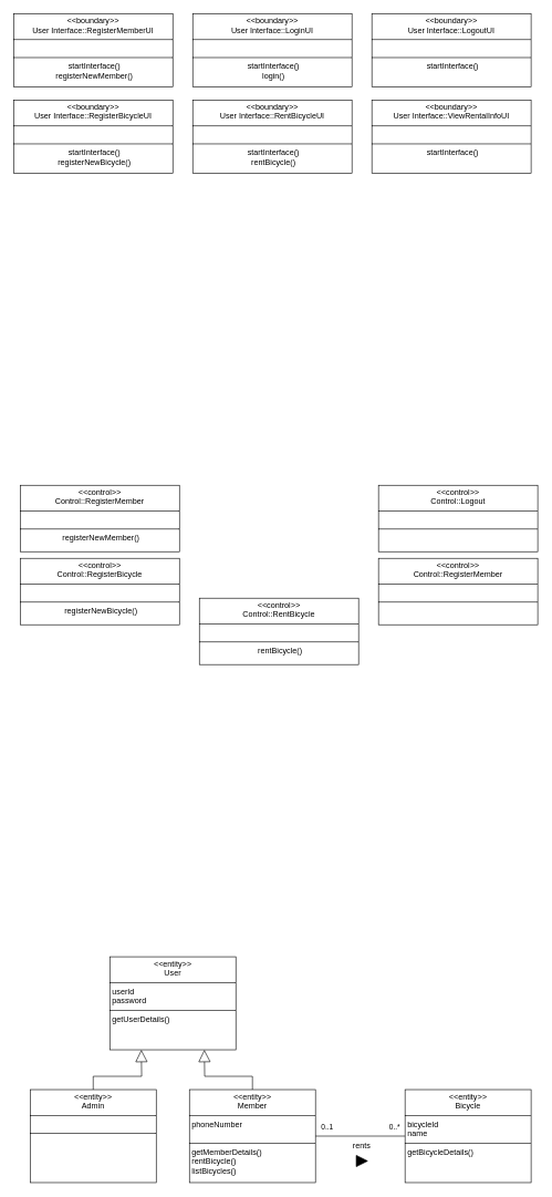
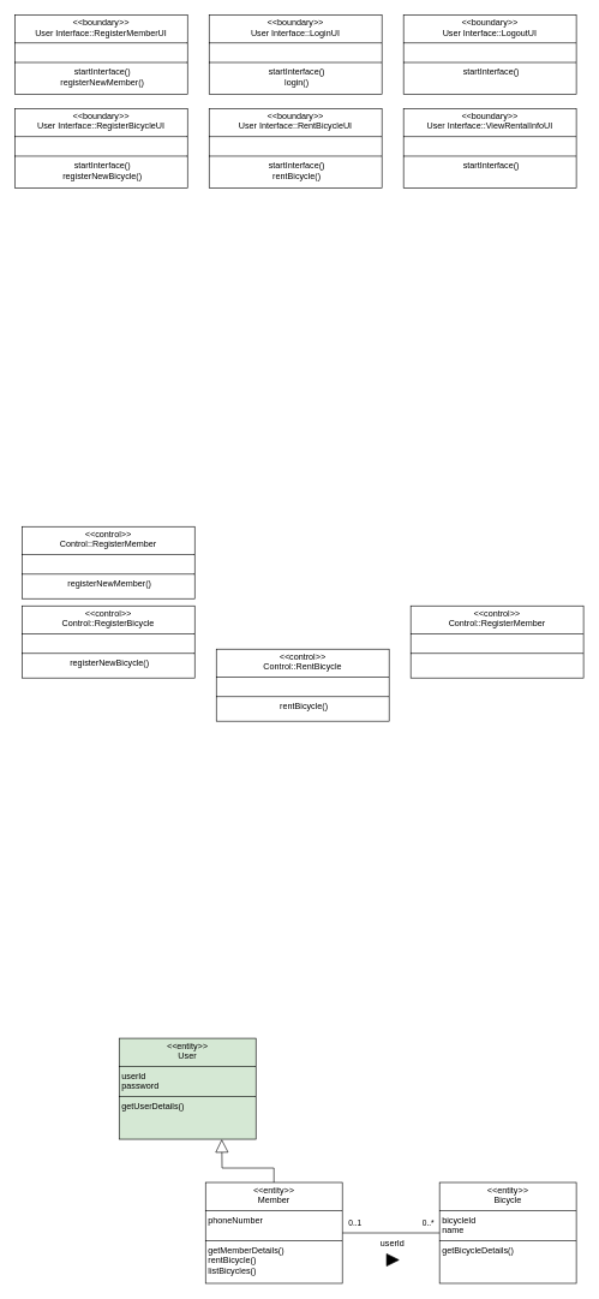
  <mxCell id="0" />
  <mxCell id="1" parent="0" />
  <mxCell id="2" value="&lt;p style=&quot;margin:0px;margin-top:4px;text-align:center;&quot;&gt;&lt;i&gt;&amp;lt;&amp;lt;&lt;/i&gt;boundary&lt;i&gt;&amp;gt;&amp;gt;&lt;/i&gt;&lt;br&gt;User Interface::&lt;span style=&quot;background-color: transparent; color: light-dark(rgb(0, 0, 0), rgb(255, 255, 255));&quot;&gt;RegisterMemberUI&lt;/span&gt;&lt;/p&gt;&lt;hr size=&quot;1&quot; style=&quot;border-style:solid;&quot;&gt;&lt;br class=&quot;Apple-interchange-newline&quot;&gt;&lt;hr style=&quot;border-style: solid;&quot; size=&quot;1&quot;&gt;&lt;p style=&quot;text-align: center; margin: 0px 0px 0px 4px;&quot;&gt;startInterface()&lt;span style=&quot;&quot;&gt;&lt;br&gt;registerNewMember()&lt;/span&gt;&lt;/p&gt;" style="verticalAlign=top;align=left;overflow=fill;html=1;whiteSpace=wrap;" parent="1" vertex="1"><mxGeometry x="20" y="20" width="240" height="110" as="geometry" /></mxCell>
  <mxCell id="3" value="&lt;p style=&quot;margin:0px;margin-top:4px;text-align:center;&quot;&gt;&lt;i&gt;&amp;lt;&amp;lt;&lt;/i&gt;boundary&lt;i&gt;&amp;gt;&amp;gt;&lt;/i&gt;&lt;br&gt;User Interface::&lt;span style=&quot;background-color: transparent; color: light-dark(rgb(0, 0, 0), rgb(255, 255, 255));&quot;&gt;Login&lt;/span&gt;&lt;span style=&quot;background-color: transparent; color: light-dark(rgb(0, 0, 0), rgb(255, 255, 255));&quot;&gt;UI&lt;/span&gt;&lt;/p&gt;&lt;hr size=&quot;1&quot; style=&quot;border-style:solid;&quot;&gt;&lt;br class=&quot;Apple-interchange-newline&quot;&gt;&lt;hr style=&quot;border-style: solid;&quot; size=&quot;1&quot;&gt;&lt;p style=&quot;text-align: center; margin: 0px 0px 0px 4px;&quot;&gt;startInterface()&lt;br&gt;login&lt;span style=&quot;color: light-dark(rgb(0, 0, 0), rgb(255, 255, 255)); background-color: transparent;&quot;&gt;()&lt;/span&gt;&lt;/p&gt;" style="verticalAlign=top;align=left;overflow=fill;html=1;whiteSpace=wrap;" parent="1" vertex="1"><mxGeometry x="290" y="20" width="240" height="110" as="geometry" /></mxCell>
  <mxCell id="4" value="&lt;p style=&quot;margin:0px;margin-top:4px;text-align:center;&quot;&gt;&lt;i&gt;&amp;lt;&amp;lt;&lt;/i&gt;boundary&lt;i&gt;&amp;gt;&amp;gt;&lt;/i&gt;&lt;br&gt;User Interface::Logout&lt;span style=&quot;background-color: transparent; color: light-dark(rgb(0, 0, 0), rgb(255, 255, 255));&quot;&gt;UI&lt;/span&gt;&lt;/p&gt;&lt;hr size=&quot;1&quot; style=&quot;border-style:solid;&quot;&gt;&lt;br class=&quot;Apple-interchange-newline&quot;&gt;&lt;hr style=&quot;border-style: solid;&quot; size=&quot;1&quot;&gt;&lt;p style=&quot;text-align: center; margin: 0px 0px 0px 4px;&quot;&gt;startInterface()&lt;/p&gt;&lt;p style=&quot;text-align: center; margin: 0px 0px 0px 4px;&quot;&gt;&lt;br&gt;&lt;/p&gt;" style="verticalAlign=top;align=left;overflow=fill;html=1;whiteSpace=wrap;" parent="1" vertex="1"><mxGeometry x="560" y="20" width="240" height="110" as="geometry" /></mxCell>
  <mxCell id="5" value="&lt;p style=&quot;margin:0px;margin-top:4px;text-align:center;&quot;&gt;&lt;i&gt;&amp;lt;&amp;lt;&lt;/i&gt;control&lt;i&gt;&amp;gt;&amp;gt;&lt;/i&gt;&lt;br&gt;Control::&lt;span style=&quot;background-color: transparent; color: light-dark(rgb(0, 0, 0), rgb(255, 255, 255));&quot;&gt;RegisterMember&lt;/span&gt;&lt;/p&gt;&lt;hr size=&quot;1&quot; style=&quot;border-style:solid;&quot;&gt;&lt;p style=&quot;margin: 0px 0px 0px 4px;&quot;&gt;&lt;br&gt;&lt;/p&gt;&lt;hr style=&quot;border-style: solid;&quot; size=&quot;1&quot;&gt;&lt;p style=&quot;text-align: center; margin: 0px 0px 0px 4px;&quot;&gt;&lt;span style=&quot;background-color: transparent; color: light-dark(rgb(0, 0, 0), rgb(255, 255, 255));&quot;&gt;registerNewMember()&lt;/span&gt;&lt;/p&gt;" style="verticalAlign=top;align=left;overflow=fill;html=1;whiteSpace=wrap;" parent="1" vertex="1"><mxGeometry x="30" y="730" width="240" height="100" as="geometry" /></mxCell>
- <mxCell id="6" value="&lt;p style=&quot;margin:0px;margin-top:4px;text-align:center;&quot;&gt;&lt;i&gt;&amp;lt;&amp;lt;&lt;/i&gt;control&lt;i&gt;&amp;gt;&amp;gt;&lt;/i&gt;&lt;br&gt;Control::&lt;span style=&quot;background-color: transparent; color: light-dark(rgb(0, 0, 0), rgb(255, 255, 255));&quot;&gt;Logout&lt;/span&gt;&lt;/p&gt;&lt;hr size=&quot;1&quot; style=&quot;border-style:solid;&quot;&gt;&lt;p style=&quot;margin: 0px 0px 0px 4px;&quot;&gt;&lt;br&gt;&lt;/p&gt;&lt;hr style=&quot;border-style: solid;&quot; size=&quot;1&quot;&gt;&lt;p style=&quot;text-align: center; margin: 0px 0px 0px 4px;&quot;&gt;&lt;br&gt;&lt;/p&gt;" style="verticalAlign=top;align=left;overflow=fill;html=1;whiteSpace=wrap;" parent="1" vertex="1"><mxGeometry x="570" y="730" width="240" height="100" as="geometry" /></mxCell>
  <mxCell id="7" value="&lt;p style=&quot;margin:0px;margin-top:4px;text-align:center;&quot;&gt;&lt;i&gt;&amp;lt;&amp;lt;&lt;/i&gt;boundary&lt;i&gt;&amp;gt;&amp;gt;&lt;/i&gt;&lt;br&gt;User Interface::&lt;span style=&quot;background-color: transparent; text-align: left;&quot;&gt;RegisterBicycleUI&lt;/span&gt;&lt;/p&gt;&lt;hr size=&quot;1&quot; style=&quot;border-style:solid;&quot;&gt;&lt;p style=&quot;text-align: center; margin: 0px 0px 0px 4px;&quot;&gt;&lt;br class=&quot;Apple-interchange-newline&quot;&gt;&lt;/p&gt;&lt;hr style=&quot;border-style: solid;&quot; size=&quot;1&quot;&gt;&lt;p style=&quot;text-align: center; margin: 0px 0px 0px 4px;&quot;&gt;startInterface()&lt;/p&gt;&lt;p style=&quot;text-align: center; margin: 0px 0px 0px 4px;&quot;&gt;registerNewBicycle()&lt;/p&gt;" style="verticalAlign=top;align=left;overflow=fill;html=1;whiteSpace=wrap;" parent="1" vertex="1"><mxGeometry x="20" y="150" width="240" height="110" as="geometry" /></mxCell>
  <mxCell id="8" value="&lt;p style=&quot;margin:0px;margin-top:4px;text-align:center;&quot;&gt;&lt;i&gt;&amp;lt;&amp;lt;&lt;/i&gt;control&lt;i&gt;&amp;gt;&amp;gt;&lt;/i&gt;&lt;br&gt;Control::&lt;span style=&quot;background-color: transparent; text-align: left;&quot;&gt;RegisterBicycle&lt;/span&gt;&lt;/p&gt;&lt;hr size=&quot;1&quot; style=&quot;border-style:solid;&quot;&gt;&lt;br class=&quot;Apple-interchange-newline&quot;&gt;&lt;hr style=&quot;border-style: solid;&quot; size=&quot;1&quot;&gt;&lt;p style=&quot;text-align: center; margin: 0px 0px 0px 4px;&quot;&gt;registerNewBicycle()&lt;/p&gt;" style="verticalAlign=top;align=left;overflow=fill;html=1;whiteSpace=wrap;" parent="1" vertex="1"><mxGeometry x="30" y="840" width="240" height="100" as="geometry" /></mxCell>
  <mxCell id="9" value="&lt;p style=&quot;margin:0px;margin-top:4px;text-align:center;&quot;&gt;&lt;i&gt;&amp;lt;&amp;lt;&lt;/i&gt;boundary&lt;i&gt;&amp;gt;&amp;gt;&lt;/i&gt;&lt;br&gt;User Interface:&lt;span style=&quot;background-color: transparent; color: light-dark(rgb(0, 0, 0), rgb(255, 255, 255));&quot;&gt;:RentBicycleUI&lt;/span&gt;&lt;/p&gt;&lt;hr size=&quot;1&quot; style=&quot;border-style:solid;&quot;&gt;&lt;br class=&quot;Apple-interchange-newline&quot;&gt;&lt;hr style=&quot;border-style: solid;&quot; size=&quot;1&quot;&gt;&lt;p style=&quot;text-align: center; margin: 0px 0px 0px 4px;&quot;&gt;startInterface()&lt;/p&gt;&lt;p style=&quot;text-align: center; margin: 0px 0px 0px 4px;&quot;&gt;rentBicycle()&lt;/p&gt;" style="verticalAlign=top;align=left;overflow=fill;html=1;whiteSpace=wrap;" parent="1" vertex="1"><mxGeometry x="290" y="150" width="240" height="110" as="geometry" /></mxCell>
  <mxCell id="10" value="&lt;p style=&quot;margin:0px;margin-top:4px;text-align:center;&quot;&gt;&lt;i&gt;&amp;lt;&amp;lt;&lt;/i&gt;control&lt;i&gt;&amp;gt;&amp;gt;&lt;/i&gt;&lt;br&gt;Control::&lt;span style=&quot;background-color: transparent; color: light-dark(rgb(0, 0, 0), rgb(255, 255, 255));&quot;&gt;RentBicycle&lt;/span&gt;&lt;/p&gt;&lt;hr size=&quot;1&quot; style=&quot;border-style:solid;&quot;&gt;&lt;p style=&quot;text-align: center; margin: 0px 0px 0px 4px;&quot;&gt;&lt;br class=&quot;Apple-interchange-newline&quot;&gt;&lt;/p&gt;&lt;hr style=&quot;border-style: solid;&quot; size=&quot;1&quot;&gt;&lt;p style=&quot;text-align: center; margin: 0px 0px 0px 4px;&quot;&gt;rentBicycle()&lt;/p&gt;" style="verticalAlign=top;align=left;overflow=fill;html=1;whiteSpace=wrap;" parent="1" vertex="1"><mxGeometry x="300" y="900" width="240" height="100" as="geometry" /></mxCell>
  <mxCell id="11" value="&lt;p style=&quot;margin:0px;margin-top:4px;text-align:center;&quot;&gt;&lt;i&gt;&amp;lt;&amp;lt;&lt;/i&gt;boundary&lt;i&gt;&amp;gt;&amp;gt;&lt;/i&gt;&lt;br&gt;User Interface:&lt;span style=&quot;background-color: transparent; color: light-dark(rgb(0, 0, 0), rgb(255, 255, 255));&quot;&gt;:ViewRentalInfoUI&lt;/span&gt;&lt;/p&gt;&lt;hr size=&quot;1&quot; style=&quot;border-style:solid;&quot;&gt;&lt;p style=&quot;text-align: center; margin: 0px 0px 0px 4px;&quot;&gt;&lt;br class=&quot;Apple-interchange-newline&quot;&gt;&lt;/p&gt;&lt;hr style=&quot;border-style: solid;&quot; size=&quot;1&quot;&gt;&lt;p style=&quot;text-align: center; margin: 0px 0px 0px 4px;&quot;&gt;startInterface()&lt;/p&gt;&lt;p style=&quot;text-align: center; margin: 0px 0px 0px 4px;&quot;&gt;&lt;br&gt;&lt;/p&gt;" style="verticalAlign=top;align=left;overflow=fill;html=1;whiteSpace=wrap;" parent="1" vertex="1"><mxGeometry x="560" y="150" width="240" height="110" as="geometry" /></mxCell>
  <mxCell id="12" value="&lt;p style=&quot;margin:0px;margin-top:4px;text-align:center;&quot;&gt;&lt;i&gt;&amp;lt;&amp;lt;&lt;/i&gt;control&lt;i&gt;&amp;gt;&amp;gt;&lt;/i&gt;&lt;br&gt;Control::&lt;span style=&quot;background-color: transparent; color: light-dark(rgb(0, 0, 0), rgb(255, 255, 255));&quot;&gt;RegisterMember&lt;/span&gt;&lt;/p&gt;&lt;hr size=&quot;1&quot; style=&quot;border-style:solid;&quot;&gt;&lt;p style=&quot;text-align: center; margin: 0px 0px 0px 4px;&quot;&gt;&lt;br class=&quot;Apple-interchange-newline&quot;&gt;&lt;/p&gt;&lt;hr style=&quot;border-style: solid;&quot; size=&quot;1&quot;&gt;&lt;p style=&quot;text-align: center; margin: 0px 0px 0px 4px;&quot;&gt;&lt;br&gt;&lt;/p&gt;" style="verticalAlign=top;align=left;overflow=fill;html=1;whiteSpace=wrap;" parent="1" vertex="1"><mxGeometry x="570" y="840" width="240" height="100" as="geometry" /></mxCell>
- <mxCell id="13" value="&lt;p style=&quot;margin:0px;margin-top:4px;text-align:center;&quot;&gt;&lt;i&gt;&amp;lt;&amp;lt;&lt;/i&gt;entity&lt;i&gt;&amp;gt;&amp;gt;&lt;/i&gt;&lt;br&gt;User&lt;/p&gt;&lt;hr size=&quot;1&quot; style=&quot;border-style:solid;&quot;&gt;&lt;p style=&quot;margin:0px;margin-left:4px;&quot;&gt;userId&lt;/p&gt;&lt;p style=&quot;margin:0px;margin-left:4px;&quot;&gt;password&lt;/p&gt;&lt;hr size=&quot;1&quot; style=&quot;border-style:solid;&quot;&gt;&lt;p style=&quot;margin:0px;margin-left:4px;&quot;&gt;&lt;span style=&quot;text-align: center;&quot;&gt;getUserDetails()&lt;/span&gt;&lt;/p&gt;" style="verticalAlign=top;align=left;overflow=fill;html=1;whiteSpace=wrap;" parent="1" vertex="1"><mxGeometry x="165" y="1440" width="190" height="140" as="geometry" /></mxCell>
- <mxCell id="14" value="&lt;p style=&quot;margin:0px;margin-top:4px;text-align:center;&quot;&gt;&lt;i&gt;&amp;lt;&amp;lt;&lt;/i&gt;entity&lt;i&gt;&amp;gt;&amp;gt;&lt;/i&gt;&lt;br&gt;Admin&lt;/p&gt;&lt;hr size=&quot;1&quot; style=&quot;border-style:solid;&quot;&gt;&lt;p style=&quot;margin:0px;margin-left:4px;&quot;&gt;&lt;br&gt;&lt;/p&gt;&lt;hr size=&quot;1&quot; style=&quot;border-style:solid;&quot;&gt;&lt;p style=&quot;margin:0px;margin-left:4px;&quot;&gt;&lt;br&gt;&lt;/p&gt;" style="verticalAlign=top;align=left;overflow=fill;html=1;whiteSpace=wrap;" parent="1" vertex="1"><mxGeometry x="45" y="1640" width="190" height="140" as="geometry" /></mxCell>
+ <mxCell id="13" value="&lt;p style=&quot;margin:0px;margin-top:4px;text-align:center;&quot;&gt;&lt;i&gt;&amp;lt;&amp;lt;&lt;/i&gt;entity&lt;i&gt;&amp;gt;&amp;gt;&lt;/i&gt;&lt;br&gt;User&lt;/p&gt;&lt;hr size=&quot;1&quot; style=&quot;border-style:solid;&quot;&gt;&lt;p style=&quot;margin:0px;margin-left:4px;&quot;&gt;userId&lt;/p&gt;&lt;p style=&quot;margin:0px;margin-left:4px;&quot;&gt;password&lt;/p&gt;&lt;hr size=&quot;1&quot; style=&quot;border-style:solid;&quot;&gt;&lt;p style=&quot;margin:0px;margin-left:4px;&quot;&gt;&lt;span style=&quot;text-align: center;&quot;&gt;getUserDetails()&lt;/span&gt;&lt;/p&gt;" style="verticalAlign=top;align=left;overflow=fill;html=1;whiteSpace=wrap;fillColor=#d5e8d4;" parent="1" vertex="1"><mxGeometry x="165" y="1440" width="190" height="140" as="geometry" /></mxCell>
  <mxCell id="15" value="&lt;p style=&quot;margin:0px;margin-top:4px;text-align:center;&quot;&gt;&lt;i&gt;&amp;lt;&amp;lt;&lt;/i&gt;entity&lt;i&gt;&amp;gt;&amp;gt;&lt;/i&gt;&lt;br&gt;Member&lt;/p&gt;&lt;hr size=&quot;1&quot; style=&quot;border-style:solid;&quot;&gt;&lt;p style=&quot;margin:0px;margin-left:4px;&quot;&gt;phoneNumber&lt;/p&gt;&lt;p style=&quot;margin:0px;margin-left:4px;&quot;&gt;&lt;br&gt;&lt;/p&gt;&lt;hr size=&quot;1&quot; style=&quot;border-style:solid;&quot;&gt;&lt;p style=&quot;margin:0px;margin-left:4px;&quot;&gt;&lt;span style=&quot;text-align: center;&quot;&gt;getMemberDetails()&lt;/span&gt;&lt;/p&gt;&lt;p style=&quot;margin:0px;margin-left:4px;&quot;&gt;&lt;span style=&quot;text-align: center;&quot;&gt;rentBicycle()&lt;/span&gt;&lt;span style=&quot;text-align: center;&quot;&gt;&lt;/span&gt;&lt;/p&gt;&lt;p style=&quot;margin:0px;margin-left:4px;&quot;&gt;&lt;span style=&quot;text-align: center;&quot;&gt;listBicycles()&lt;/span&gt;&lt;span style=&quot;text-align: center;&quot;&gt;&lt;/span&gt;&lt;/p&gt;" style="verticalAlign=top;align=left;overflow=fill;html=1;whiteSpace=wrap;" parent="1" vertex="1"><mxGeometry x="285" y="1640" width="190" height="140" as="geometry" /></mxCell>
- <mxCell id="16" value="" style="endArrow=block;endSize=16;endFill=0;html=1;rounded=0;entryX=0.25;entryY=1;entryDx=0;entryDy=0;exitX=0.5;exitY=0;exitDx=0;exitDy=0;" parent="1" source="14" target="13" edge="1"><mxGeometry width="160" relative="1" as="geometry"><mxPoint x="145" y="1620" as="sourcePoint" /><mxPoint x="305" y="1620" as="targetPoint" /><Array as="points"><mxPoint x="140" y="1620" /><mxPoint x="213" y="1620" /></Array></mxGeometry></mxCell>
  <mxCell id="17" value="" style="endArrow=block;endSize=16;endFill=0;html=1;rounded=0;entryX=0.75;entryY=1;entryDx=0;entryDy=0;exitX=0.5;exitY=0;exitDx=0;exitDy=0;" parent="1" source="15" target="13" edge="1"><mxGeometry width="160" relative="1" as="geometry"><mxPoint x="212" y="1650" as="sourcePoint" /><mxPoint x="285" y="1590" as="targetPoint" /><Array as="points"><mxPoint x="380" y="1620" /><mxPoint x="308" y="1620" /></Array></mxGeometry></mxCell>
  <mxCell id="18" value="&lt;p style=&quot;margin:0px;margin-top:4px;text-align:center;&quot;&gt;&lt;i&gt;&amp;lt;&amp;lt;&lt;/i&gt;entity&lt;i&gt;&amp;gt;&amp;gt;&lt;/i&gt;&lt;br&gt;Bicycle&lt;/p&gt;&lt;hr size=&quot;1&quot; style=&quot;border-style:solid;&quot;&gt;&lt;p style=&quot;margin:0px;margin-left:4px;&quot;&gt;&lt;span style=&quot;background-color: transparent; color: light-dark(rgb(0, 0, 0), rgb(255, 255, 255));&quot;&gt;bicycleId&lt;/span&gt;&lt;/p&gt;&lt;p style=&quot;margin:0px;margin-left:4px;&quot;&gt;&lt;span style=&quot;background-color: transparent; color: light-dark(rgb(0, 0, 0), rgb(255, 255, 255));&quot;&gt;name&lt;/span&gt;&lt;/p&gt;&lt;hr size=&quot;1&quot; style=&quot;border-style:solid;&quot;&gt;&lt;p style=&quot;margin:0px;margin-left:4px;&quot;&gt;&lt;span style=&quot;text-align: center;&quot;&gt;getBicycleDetails()&lt;/span&gt;&lt;/p&gt;" style="verticalAlign=top;align=left;overflow=fill;html=1;whiteSpace=wrap;" parent="1" vertex="1"><mxGeometry x="610" y="1640" width="190" height="140" as="geometry" /></mxCell>
  <mxCell id="19" value="" style="endArrow=none;html=1;edgeStyle=orthogonalEdgeStyle;rounded=0;exitX=1;exitY=0.5;exitDx=0;exitDy=0;entryX=0;entryY=0.5;entryDx=0;entryDy=0;" parent="1" source="15" target="18" edge="1"><mxGeometry relative="1" as="geometry"><mxPoint x="625" y="1410" as="sourcePoint" /><mxPoint x="785" y="1410" as="targetPoint" /></mxGeometry></mxCell>
  <mxCell id="20" value="0..1" style="edgeLabel;resizable=0;html=1;align=left;verticalAlign=bottom;" parent="19" connectable="0" vertex="1"><mxGeometry x="-1" relative="1" as="geometry"><mxPoint x="7" y="-5" as="offset" /></mxGeometry></mxCell>
  <mxCell id="21" value="0..*" style="edgeLabel;resizable=0;html=1;align=right;verticalAlign=bottom;" parent="19" connectable="0" vertex="1"><mxGeometry x="1" relative="1" as="geometry"><mxPoint x="-7" y="-5" as="offset" /></mxGeometry></mxCell>
- <mxCell id="22" value="&lt;p class=&quot;p1&quot;&gt;rents&lt;/p&gt;" style="text;html=1;align=center;verticalAlign=middle;whiteSpace=wrap;rounded=0;" parent="1" vertex="1"><mxGeometry x="515" y="1710" width="60" height="30" as="geometry" /></mxCell>
+ <mxCell id="22" value="&lt;p class=&quot;p1&quot;&gt;userId&lt;/p&gt;" style="text;html=1;align=center;verticalAlign=middle;whiteSpace=wrap;rounded=0;" parent="1" vertex="1"><mxGeometry x="515" y="1710" width="60" height="30" as="geometry" /></mxCell>
  <mxCell id="23" value="" style="triangle;whiteSpace=wrap;html=1;fillColor=#000000;" parent="1" vertex="1"><mxGeometry x="536.5" y="1739" width="17" height="17" as="geometry" /></mxCell>
